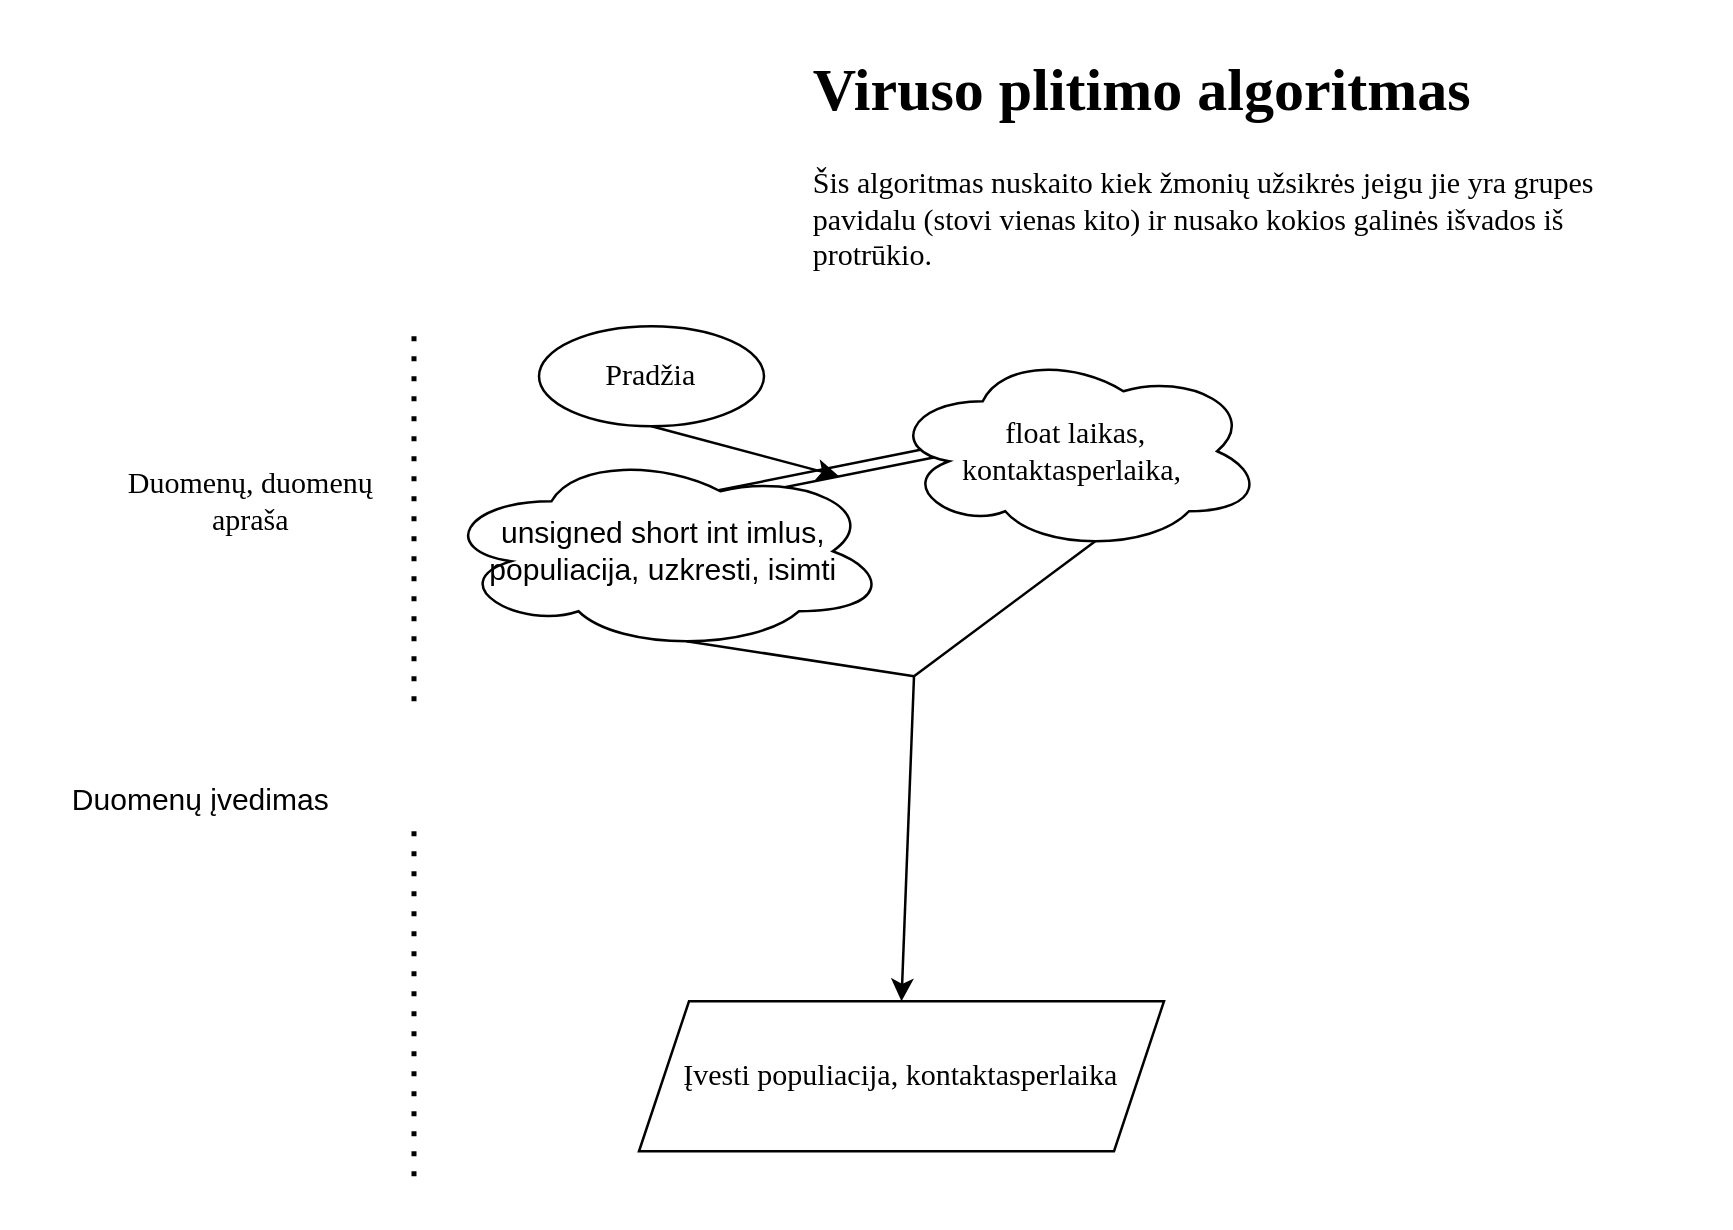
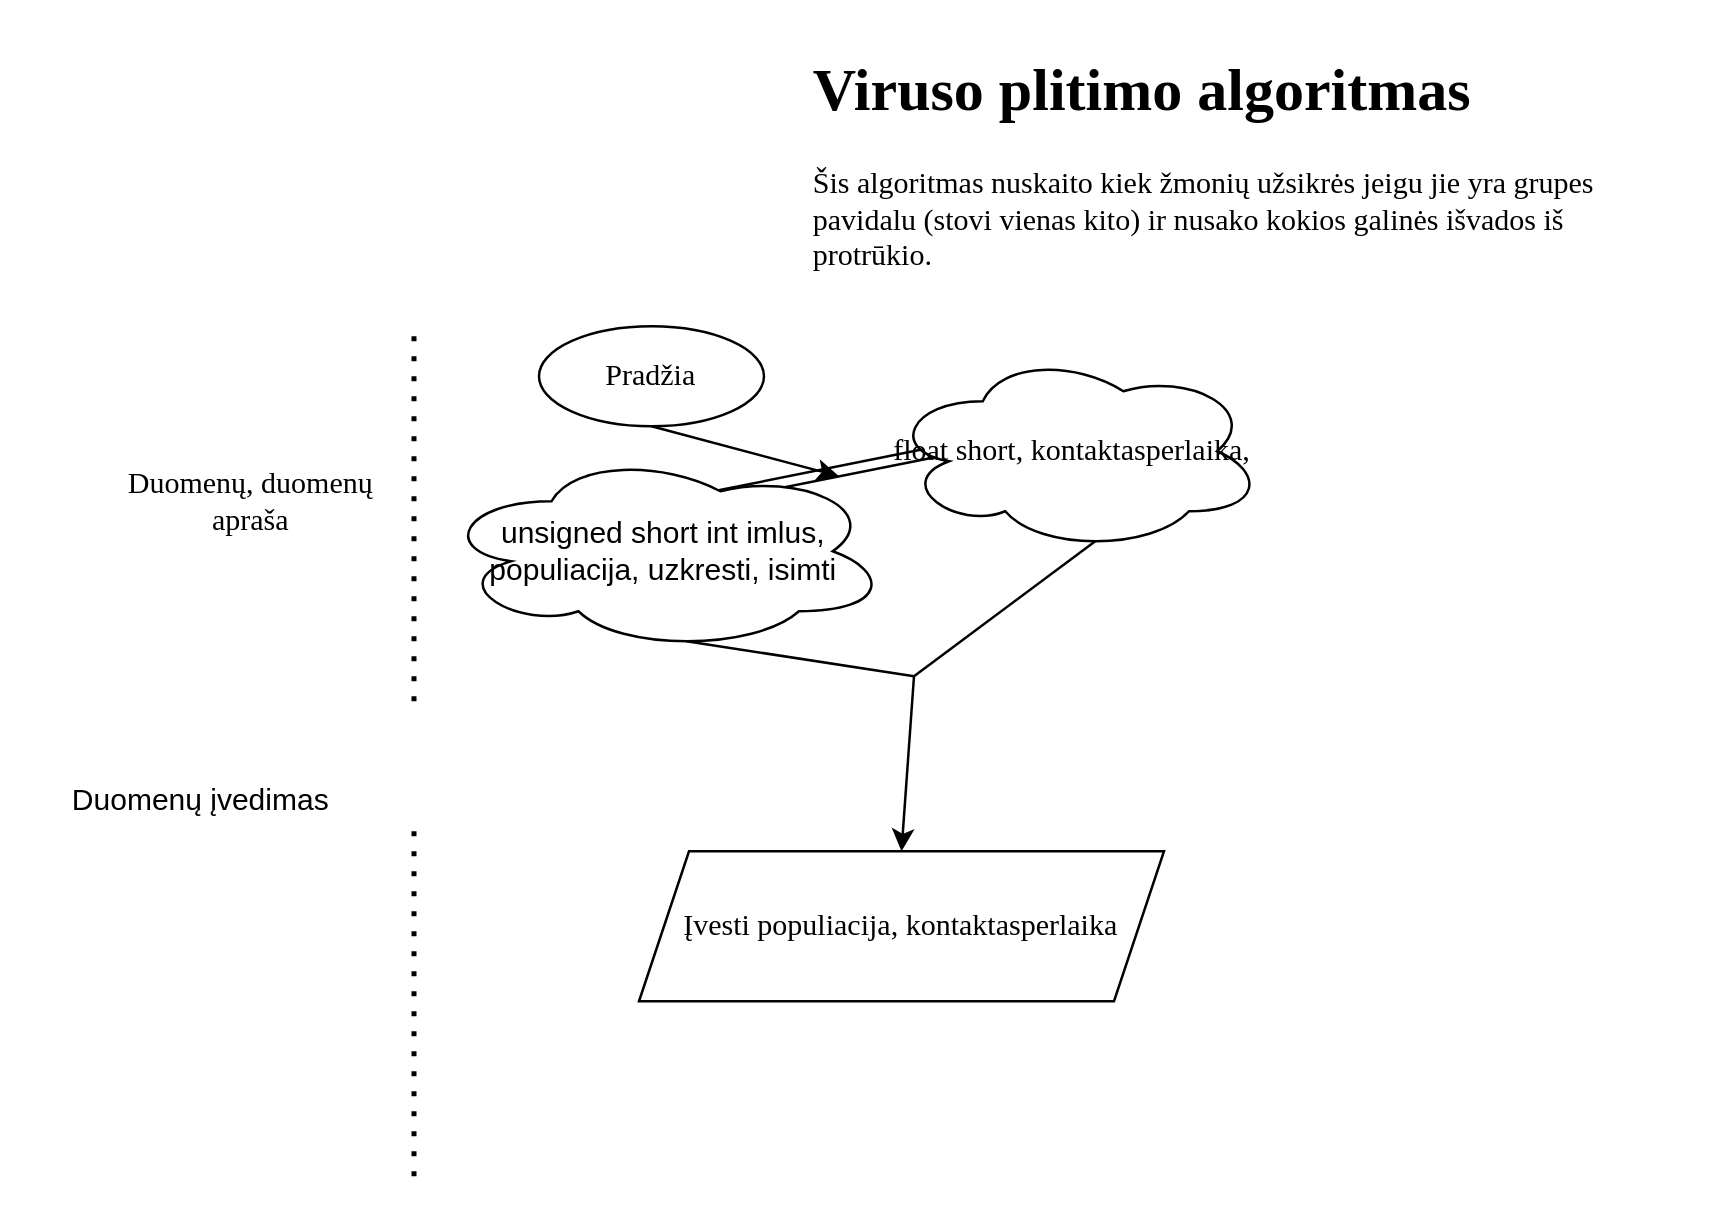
  <mxCell id="0" />
  <mxCell id="1" parent="0" />
  <mxCell id="2" value="&lt;h1&gt;Viruso plitimo algoritmas&lt;/h1&gt;&lt;p&gt;Šis algoritmas nuskaito kiek žmonių užsikrės jeigu jie yra grupes pavidalu (stovi vienas kito) ir nusako kokios galinės išvados iš protrūkio.&lt;/p&gt;" style="text;html=1;spacing=5;spacingTop=-20;overflow=hidden;rounded=0;fontFamily=Times New Roman;labelBackgroundColor=none;labelBorderColor=none;whiteSpace=wrap;verticalAlign=middle;" parent="1" vertex="1"><mxGeometry x="320" y="20" width="351" height="100" as="geometry" /></mxCell>
  <mxCell id="3" value="Pradžia" style="ellipse;whiteSpace=wrap;html=1;labelBackgroundColor=none;fontFamily=Times New Roman;fontColor=#000000;" vertex="1" parent="1"><mxGeometry x="215" y="130" width="90" height="40" as="geometry" /></mxCell>
  <mxCell id="4" value="" style="shape=link;html=1;fontFamily=Times New Roman;fontColor=#000000;entryX=0;entryY=0.5;entryDx=0;entryDy=0;exitX=0.5;exitY=0;exitDx=0;exitDy=0;" edge="1" parent="1"><mxGeometry width="100" relative="1" as="geometry"><mxPoint x="275" y="200" as="sourcePoint" /><mxPoint x="375" y="180" as="targetPoint" /></mxGeometry></mxCell>
  <mxCell id="5" value="" style="endArrow=classic;html=1;fontFamily=Times New Roman;fontColor=#000000;exitX=0.5;exitY=1;exitDx=0;exitDy=0;" edge="1" parent="1" source="3"><mxGeometry width="50" height="50" relative="1" as="geometry"><mxPoint x="475" y="300" as="sourcePoint" /><mxPoint x="335" y="190" as="targetPoint" /></mxGeometry></mxCell>
  <mxCell id="6" value="Duomenų, duomenų apraša" style="text;html=1;strokeColor=none;fillColor=none;align=center;verticalAlign=middle;whiteSpace=wrap;rounded=0;labelBackgroundColor=none;fontFamily=Times New Roman;fontColor=#000000;" vertex="1" parent="1"><mxGeometry x="35" y="190" width="130" height="20" as="geometry" /></mxCell>
  <mxCell id="7" value="" style="endArrow=none;dashed=1;html=1;dashPattern=1 3;strokeWidth=2;fontFamily=Times New Roman;fontColor=#000000;" edge="1" parent="1"><mxGeometry width="50" height="50" relative="1" as="geometry"><mxPoint x="165" y="280" as="sourcePoint" /><mxPoint x="165" y="130" as="targetPoint" /></mxGeometry></mxCell>
  <mxCell id="8" value="&lt;span style=&quot;font-family: &amp;#34;helvetica&amp;#34;&quot;&gt;unsigned short int imlus, populiacija, uzkresti, isimti&lt;/span&gt;" style="ellipse;shape=cloud;whiteSpace=wrap;html=1;labelBackgroundColor=none;fontFamily=Times New Roman;fontColor=#000000;" vertex="1" parent="1"><mxGeometry x="175" y="180" width="180" height="80" as="geometry" /></mxCell>
- <mxCell id="9" value="&lt;span&gt;float laikas, kontaktasperlaika,&amp;nbsp;&lt;/span&gt;" style="ellipse;shape=cloud;whiteSpace=wrap;html=1;labelBackgroundColor=none;fontFamily=Times New Roman;fontColor=#000000;" vertex="1" parent="1"><mxGeometry x="355" y="140" width="150" height="80" as="geometry" /></mxCell>
- <mxCell id="10" value="Įvesti populiacija, kontaktasperlaika" style="shape=parallelogram;perimeter=parallelogramPerimeter;whiteSpace=wrap;html=1;fixedSize=1;labelBackgroundColor=none;fontFamily=Times New Roman;fontColor=#000000;" vertex="1" parent="1"><mxGeometry x="255" y="400" width="210" height="60" as="geometry" /></mxCell>
+ <mxCell id="9" value="&lt;span&gt;float short, kontaktasperlaika,&amp;nbsp;&lt;/span&gt;" style="ellipse;shape=cloud;whiteSpace=wrap;html=1;labelBackgroundColor=none;fontFamily=Times New Roman;fontColor=#000000;" vertex="1" parent="1"><mxGeometry x="355" y="140" width="150" height="80" as="geometry" /></mxCell>
+ <mxCell id="10" value="Įvesti populiacija, kontaktasperlaika" style="shape=parallelogram;perimeter=parallelogramPerimeter;whiteSpace=wrap;html=1;fixedSize=1;labelBackgroundColor=none;fontFamily=Times New Roman;fontColor=#000000;" vertex="1" parent="1"><mxGeometry x="255" y="340" width="210" height="60" as="geometry" /></mxCell>
  <mxCell id="11" value="" style="endArrow=none;dashed=1;html=1;dashPattern=1 3;strokeWidth=2;fontFamily=Times New Roman;fontColor=#000000;" edge="1" parent="1"><mxGeometry width="50" height="50" relative="1" as="geometry"><mxPoint x="165" y="470" as="sourcePoint" /><mxPoint x="165" y="330" as="targetPoint" /></mxGeometry></mxCell>
  <mxCell id="12" value="Duomenų įvedimas" style="text;html=1;strokeColor=none;fillColor=none;align=center;verticalAlign=middle;whiteSpace=wrap;rounded=0;" vertex="1" parent="1"><mxGeometry x="20" y="310" width="120" height="20" as="geometry" /></mxCell>
  <mxCell id="13" value="" style="endArrow=none;html=1;fontFamily=Times New Roman;fontColor=#000000;entryX=0.55;entryY=0.95;entryDx=0;entryDy=0;entryPerimeter=0;" edge="1" parent="1" target="9"><mxGeometry width="50" height="50" relative="1" as="geometry"><mxPoint x="365" y="270" as="sourcePoint" /><mxPoint x="525" y="230" as="targetPoint" /></mxGeometry></mxCell>
  <mxCell id="14" value="" style="endArrow=none;html=1;fontFamily=Times New Roman;fontColor=#000000;entryX=0.55;entryY=0.95;entryDx=0;entryDy=0;entryPerimeter=0;" edge="1" parent="1" target="8"><mxGeometry width="50" height="50" relative="1" as="geometry"><mxPoint x="365" y="270" as="sourcePoint" /><mxPoint x="525" y="230" as="targetPoint" /></mxGeometry></mxCell>
  <mxCell id="15" value="" style="endArrow=classic;html=1;fontFamily=Times New Roman;fontColor=#000000;entryX=0.5;entryY=0;entryDx=0;entryDy=0;" edge="1" parent="1" target="10"><mxGeometry width="50" height="50" relative="1" as="geometry"><mxPoint x="365" y="270" as="sourcePoint" /><mxPoint x="525" y="230" as="targetPoint" /></mxGeometry></mxCell>
